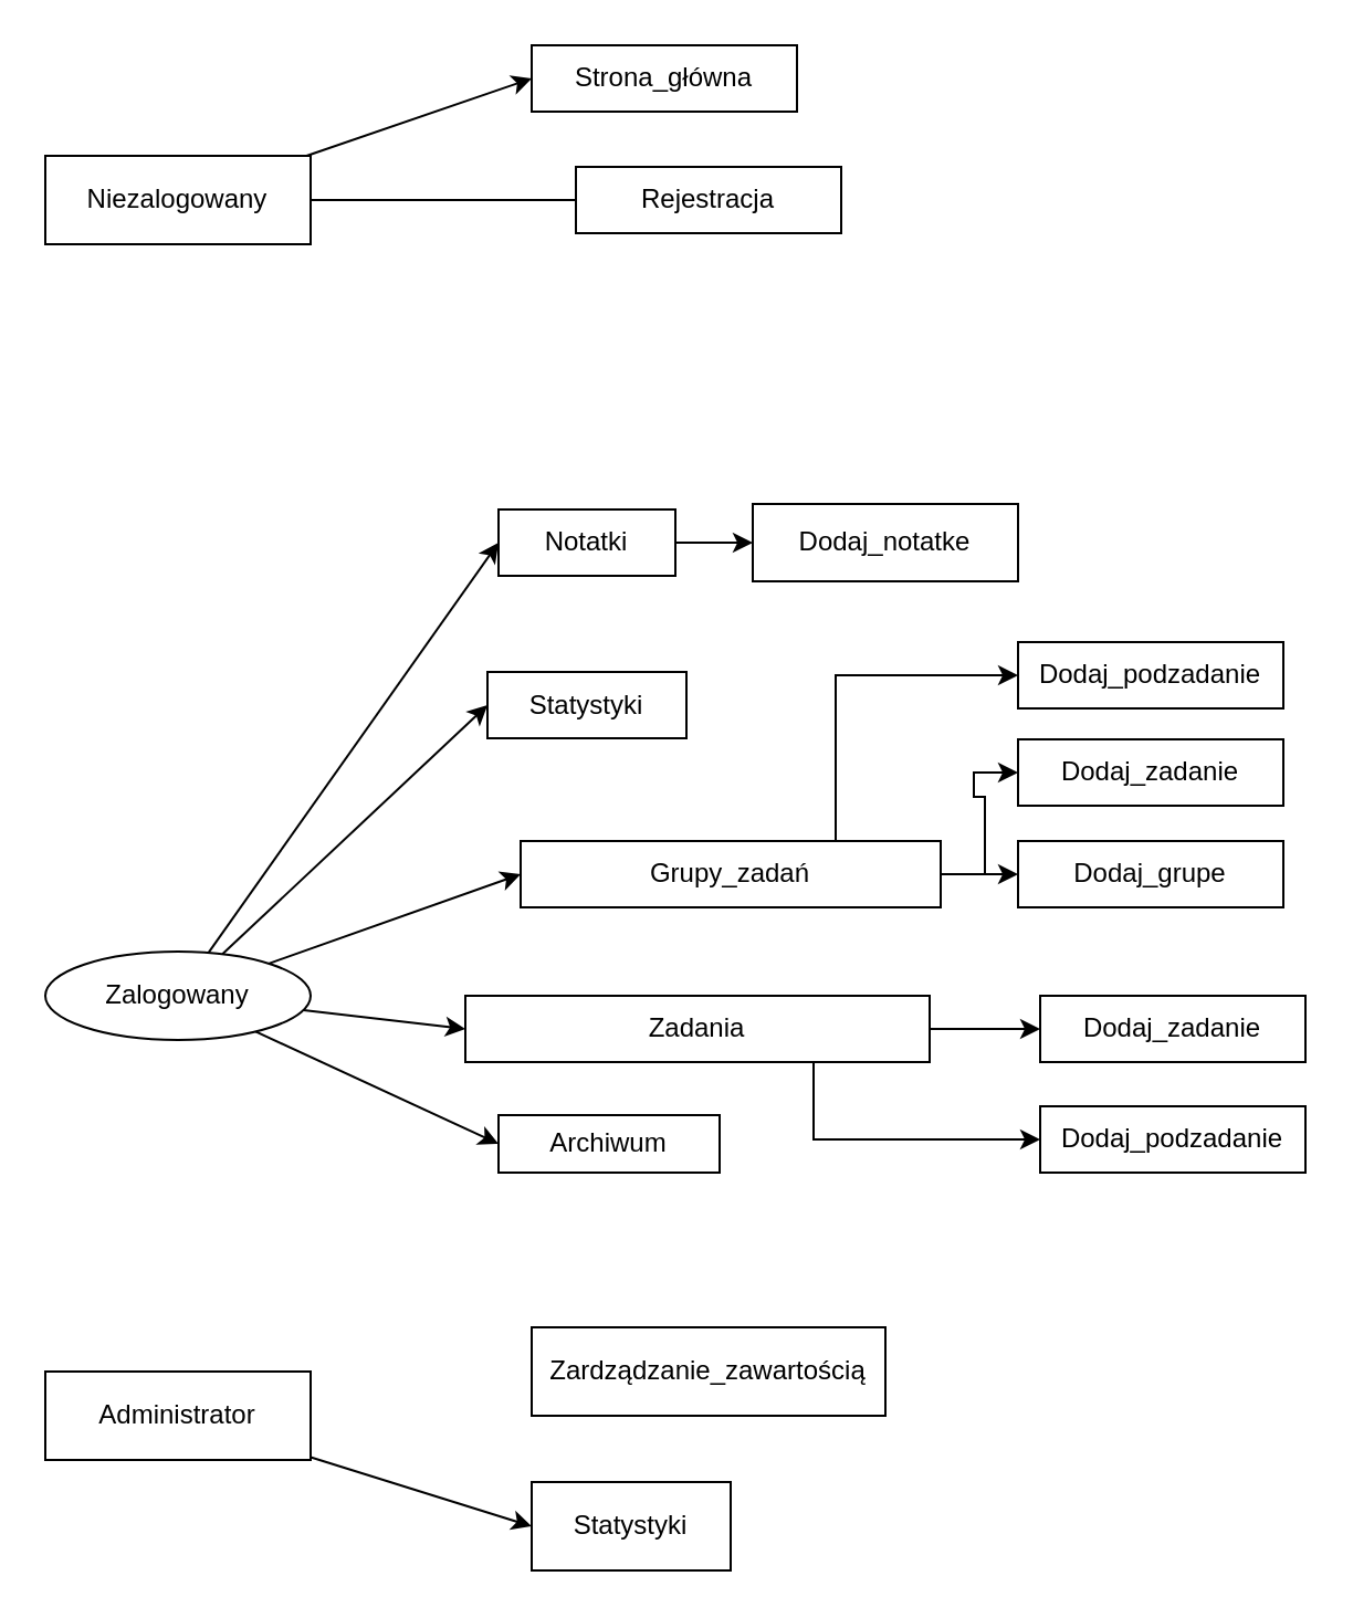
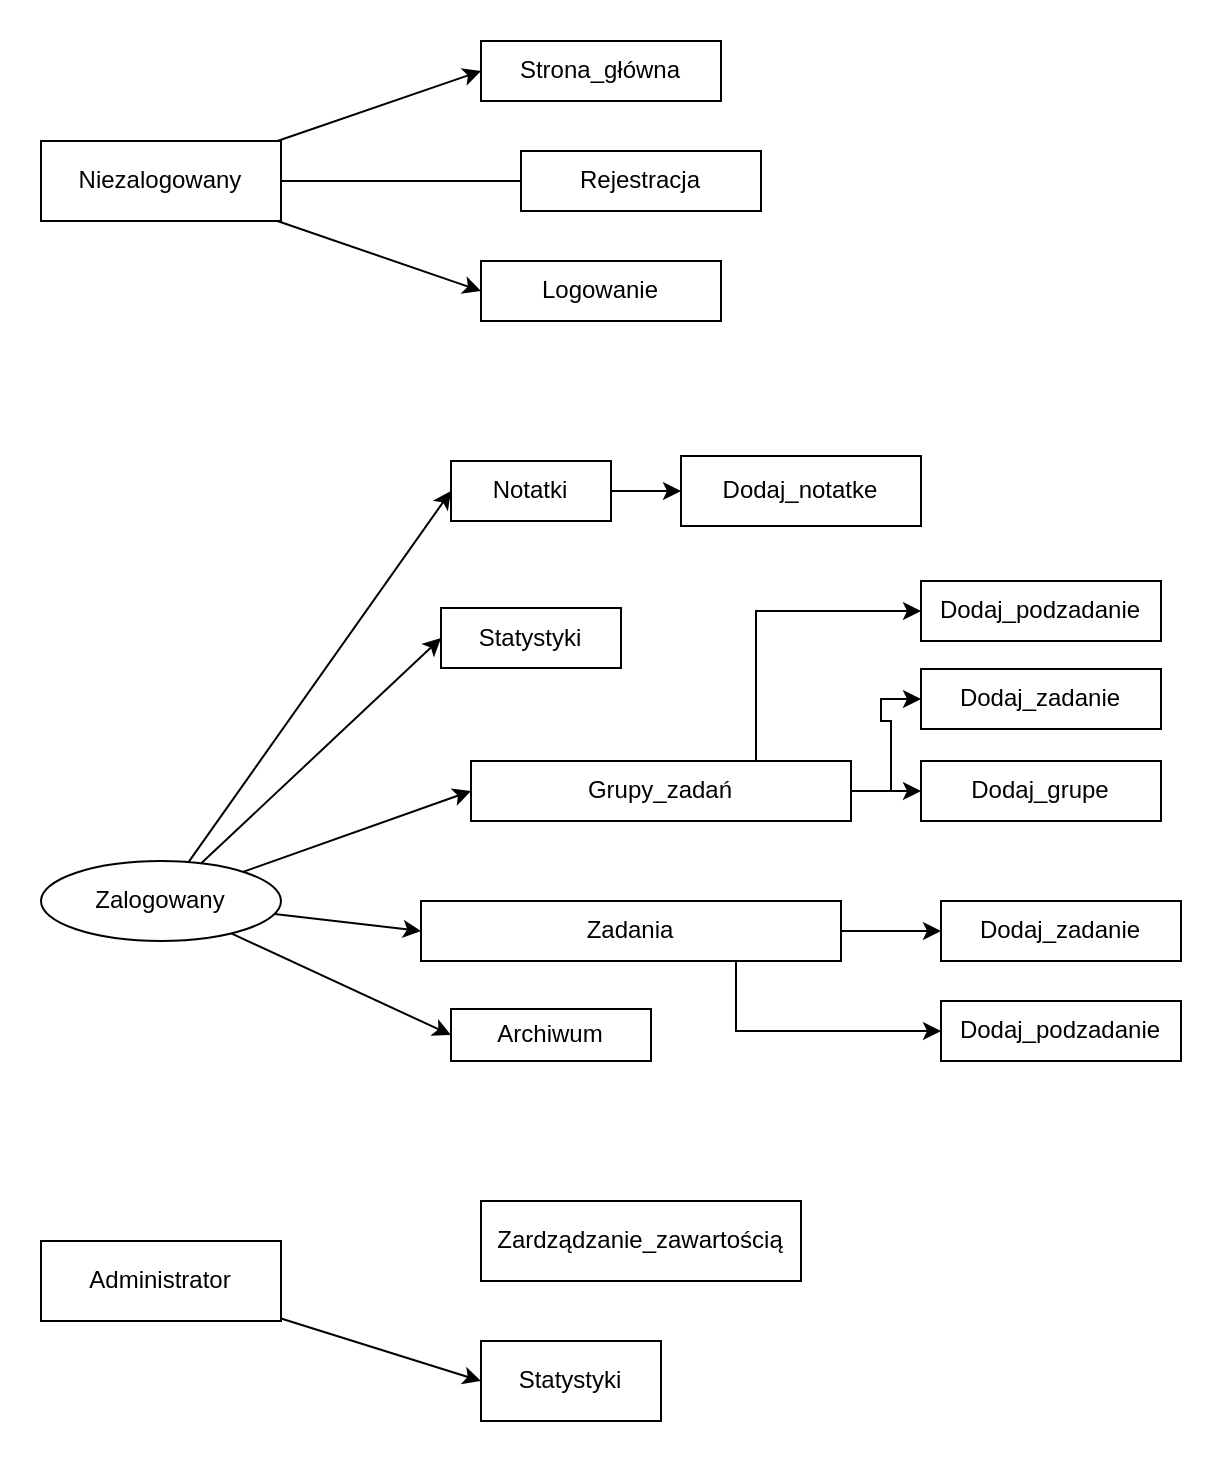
  <mxCell id="0" />
  <mxCell id="1" parent="0" />
  <mxCell id="2" style="rounded=0;orthogonalLoop=1;jettySize=auto;html=1;entryX=0;entryY=0.5;entryDx=0;entryDy=0;labelBackgroundColor=none;fontColor=default;" edge="1" parent="1" source="7" target="12"><mxGeometry relative="1" as="geometry"><mxPoint x="230" y="420" as="targetPoint" /></mxGeometry></mxCell>
  <mxCell id="3" style="rounded=0;orthogonalLoop=1;jettySize=auto;html=1;entryX=0;entryY=0.5;entryDx=0;entryDy=0;labelBackgroundColor=none;fontColor=default;" edge="1" parent="1" source="7" target="14"><mxGeometry relative="1" as="geometry"><mxPoint x="260" y="470" as="targetPoint" /></mxGeometry></mxCell>
  <mxCell id="4" style="rounded=0;orthogonalLoop=1;jettySize=auto;html=1;entryX=0;entryY=0.5;entryDx=0;entryDy=0;labelBackgroundColor=none;fontColor=default;" edge="1" parent="1" source="7" target="15"><mxGeometry relative="1" as="geometry"><mxPoint x="120" y="540" as="targetPoint" /></mxGeometry></mxCell>
  <mxCell id="5" style="rounded=0;orthogonalLoop=1;jettySize=auto;html=1;entryX=0;entryY=0.5;entryDx=0;entryDy=0;labelBackgroundColor=none;fontColor=default;" edge="1" parent="1" source="7" target="21"><mxGeometry relative="1" as="geometry"><mxPoint x="190" y="260" as="targetPoint" /></mxGeometry></mxCell>
  <mxCell id="6" style="rounded=0;orthogonalLoop=1;jettySize=auto;html=1;entryX=0;entryY=0.5;entryDx=0;entryDy=0;labelBackgroundColor=none;fontColor=default;" edge="1" parent="1" source="7" target="30"><mxGeometry relative="1" as="geometry"><mxPoint x="130" y="340" as="targetPoint" /></mxGeometry></mxCell>
  <mxCell id="7" value="Zalogowany" style="ellipse;whiteSpace=wrap;html=1;labelBackgroundColor=none;" vertex="1" parent="1"><mxGeometry x="20" y="430" width="120" height="40" as="geometry" /></mxCell>
  <mxCell id="8" style="edgeStyle=orthogonalEdgeStyle;rounded=0;orthogonalLoop=1;jettySize=auto;html=1;entryX=0;entryY=0.5;entryDx=0;entryDy=0;exitX=0.75;exitY=1;exitDx=0;exitDy=0;labelBackgroundColor=none;fontColor=default;" edge="1" parent="1" source="14" target="34"><mxGeometry relative="1" as="geometry"><mxPoint x="630" y="442.538" as="targetPoint" /></mxGeometry></mxCell>
  <mxCell id="9" value="Dodaj_zadanie" style="rounded=0;whiteSpace=wrap;html=1;labelBackgroundColor=none;" vertex="1" parent="1"><mxGeometry x="470" y="450" width="120" height="30" as="geometry" /></mxCell>
  <mxCell id="10" style="edgeStyle=orthogonalEdgeStyle;rounded=0;orthogonalLoop=1;jettySize=auto;html=1;labelBackgroundColor=none;fontColor=default;" edge="1" parent="1" source="12" target="29"><mxGeometry relative="1" as="geometry" /></mxCell>
  <mxCell id="11" style="edgeStyle=orthogonalEdgeStyle;rounded=0;orthogonalLoop=1;jettySize=auto;html=1;entryX=0;entryY=0.5;entryDx=0;entryDy=0;labelBackgroundColor=none;fontColor=default;" edge="1" parent="1" source="12" target="32"><mxGeometry relative="1" as="geometry" /></mxCell>
  <mxCell id="12" value="Grupy_zadań" style="rounded=0;whiteSpace=wrap;html=1;labelBackgroundColor=none;" vertex="1" parent="1"><mxGeometry x="235" y="380" width="190" height="30" as="geometry" /></mxCell>
  <mxCell id="13" style="edgeStyle=orthogonalEdgeStyle;rounded=0;orthogonalLoop=1;jettySize=auto;html=1;entryX=0;entryY=0.5;entryDx=0;entryDy=0;labelBackgroundColor=none;fontColor=default;" edge="1" parent="1" source="14" target="9"><mxGeometry relative="1" as="geometry" /></mxCell>
  <mxCell id="14" value="Zadania" style="rounded=0;whiteSpace=wrap;html=1;labelBackgroundColor=none;" vertex="1" parent="1"><mxGeometry x="210" y="450" width="210" height="30" as="geometry" /></mxCell>
  <mxCell id="15" value="Archiwum" style="rounded=0;whiteSpace=wrap;html=1;labelBackgroundColor=none;" vertex="1" parent="1"><mxGeometry x="225" y="504" width="100" height="26" as="geometry" /></mxCell>
  <mxCell id="16" style="rounded=0;orthogonalLoop=1;jettySize=auto;html=1;entryX=0;entryY=0.5;entryDx=0;entryDy=0;labelBackgroundColor=none;fontColor=default;" edge="1" parent="1" source="17" target="19"><mxGeometry relative="1" as="geometry" /></mxCell>
  <mxCell id="17" value="Administrator" style="rounded=0;whiteSpace=wrap;html=1;labelBackgroundColor=none;" vertex="1" parent="1"><mxGeometry x="20" y="620" width="120" height="40" as="geometry" /></mxCell>
  <mxCell id="18" value="Zardządzanie_zawartością" style="rounded=0;whiteSpace=wrap;html=1;labelBackgroundColor=none;" vertex="1" parent="1"><mxGeometry x="240" y="600" width="160" height="40" as="geometry" /></mxCell>
  <mxCell id="19" value="Statystyki" style="rounded=0;whiteSpace=wrap;html=1;labelBackgroundColor=none;" vertex="1" parent="1"><mxGeometry x="240" y="670" width="90" height="40" as="geometry" /></mxCell>
  <mxCell id="20" style="edgeStyle=orthogonalEdgeStyle;rounded=0;orthogonalLoop=1;jettySize=auto;html=1;labelBackgroundColor=none;fontColor=default;" edge="1" parent="1" source="21" target="33"><mxGeometry relative="1" as="geometry"><mxPoint x="370" y="245" as="targetPoint" /></mxGeometry></mxCell>
  <mxCell id="21" value="Notatki" style="rounded=0;whiteSpace=wrap;html=1;labelBackgroundColor=none;" vertex="1" parent="1"><mxGeometry x="225" y="230" width="80" height="30" as="geometry" /></mxCell>
  <mxCell id="22" style="rounded=0;orthogonalLoop=1;jettySize=auto;html=1;entryX=0;entryY=0.5;entryDx=0;entryDy=0;labelBackgroundColor=none;fontColor=default;" edge="1" parent="1" source="25" target="26"><mxGeometry relative="1" as="geometry"><mxPoint x="190" y="0" as="targetPoint" /></mxGeometry></mxCell>
  <mxCell id="23" value="" style="edgeStyle=orthogonalEdgeStyle;rounded=0;orthogonalLoop=1;jettySize=auto;html=1;labelBackgroundColor=none;fontColor=default;endArrow=none;" edge="1" parent="1" source="25" target="27"><mxGeometry relative="1" as="geometry" /></mxCell>
+ <mxCell id="24" style="rounded=0;orthogonalLoop=1;jettySize=auto;html=1;entryX=0;entryY=0.5;entryDx=0;entryDy=0;labelBackgroundColor=none;fontColor=default;" edge="1" parent="1" source="25" target="28"><mxGeometry relative="1" as="geometry"><mxPoint x="190" y="160" as="targetPoint" /></mxGeometry></mxCell>
  <mxCell id="25" value="Niezalogowany" style="rounded=0;whiteSpace=wrap;html=1;labelBackgroundColor=none;" vertex="1" parent="1"><mxGeometry x="20" y="70" width="120" height="40" as="geometry" /></mxCell>
  <mxCell id="26" value="Strona_główna" style="rounded=0;whiteSpace=wrap;html=1;labelBackgroundColor=none;" vertex="1" parent="1"><mxGeometry x="240" y="20" width="120" height="30" as="geometry" /></mxCell>
  <mxCell id="27" value="Rejestracja" style="whiteSpace=wrap;html=1;rounded=0;labelBackgroundColor=none;" vertex="1" parent="1"><mxGeometry x="260" y="75" width="120" height="30" as="geometry" /></mxCell>
+ <mxCell id="28" value="Logowanie" style="rounded=0;whiteSpace=wrap;html=1;labelBackgroundColor=none;" vertex="1" parent="1"><mxGeometry x="240" y="130" width="120" height="30" as="geometry" /></mxCell>
  <mxCell id="29" value="Dodaj_grupe" style="rounded=0;whiteSpace=wrap;html=1;labelBackgroundColor=none;" vertex="1" parent="1"><mxGeometry x="460" y="380" width="120" height="30" as="geometry" /></mxCell>
  <mxCell id="30" value="Statystyki" style="rounded=0;whiteSpace=wrap;html=1;labelBackgroundColor=none;" vertex="1" parent="1"><mxGeometry x="220" y="303.5" width="90" height="30" as="geometry" /></mxCell>
  <mxCell id="31" value="" style="edgeStyle=orthogonalEdgeStyle;rounded=0;orthogonalLoop=1;jettySize=auto;html=1;exitX=0.75;exitY=0;exitDx=0;exitDy=0;entryX=0;entryY=0.5;entryDx=0;entryDy=0;labelBackgroundColor=none;fontColor=default;" edge="1" parent="1" source="12" target="35"><mxGeometry relative="1" as="geometry" /></mxCell>
  <mxCell id="32" value="Dodaj_zadanie" style="rounded=0;whiteSpace=wrap;html=1;labelBackgroundColor=none;" vertex="1" parent="1"><mxGeometry x="460" y="334" width="120" height="30" as="geometry" /></mxCell>
  <mxCell id="33" value="Dodaj_notatke" style="rounded=0;whiteSpace=wrap;html=1;labelBackgroundColor=none;" vertex="1" parent="1"><mxGeometry x="340" y="227.5" width="120" height="35" as="geometry" /></mxCell>
  <mxCell id="34" value="Dodaj_podzadanie" style="rounded=0;whiteSpace=wrap;html=1;labelBackgroundColor=none;" vertex="1" parent="1"><mxGeometry x="470" y="500" width="120" height="30" as="geometry" /></mxCell>
  <mxCell id="35" value="Dodaj_podzadanie" style="rounded=0;whiteSpace=wrap;html=1;labelBackgroundColor=none;" vertex="1" parent="1"><mxGeometry x="460" y="290" width="120" height="30" as="geometry" /></mxCell>
